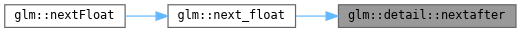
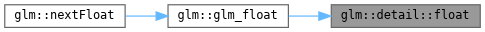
  digraph {
    rankdir=RL
    node [color=grey40 fillcolor=white fontname=Terminal fontsize=10 shape=box style=filled]
    edge [color=steelblue1 dir=back fontname=Terminal fontsize=10 labelfontname=Helvetica labelfontsize=10 style=solid]
-   n1 [color=gray40 fillcolor=grey60 fontcolor=black height=0.2 label="glm::detail::nextafter" width=0.4]
-   n2 [height=0.2 label="glm::next_float" width=0.4]
+   n1 [color=gray40 fillcolor=grey60 fontcolor=black height=0.2 label="glm::detail::float" width=0.4]
+   n2 [height=0.2 label="glm::glm_float" width=0.4]
    n3 [height=0.2 label="glm::nextFloat" width=0.4]
    n1 -> n2
    n2 -> n3
  }
